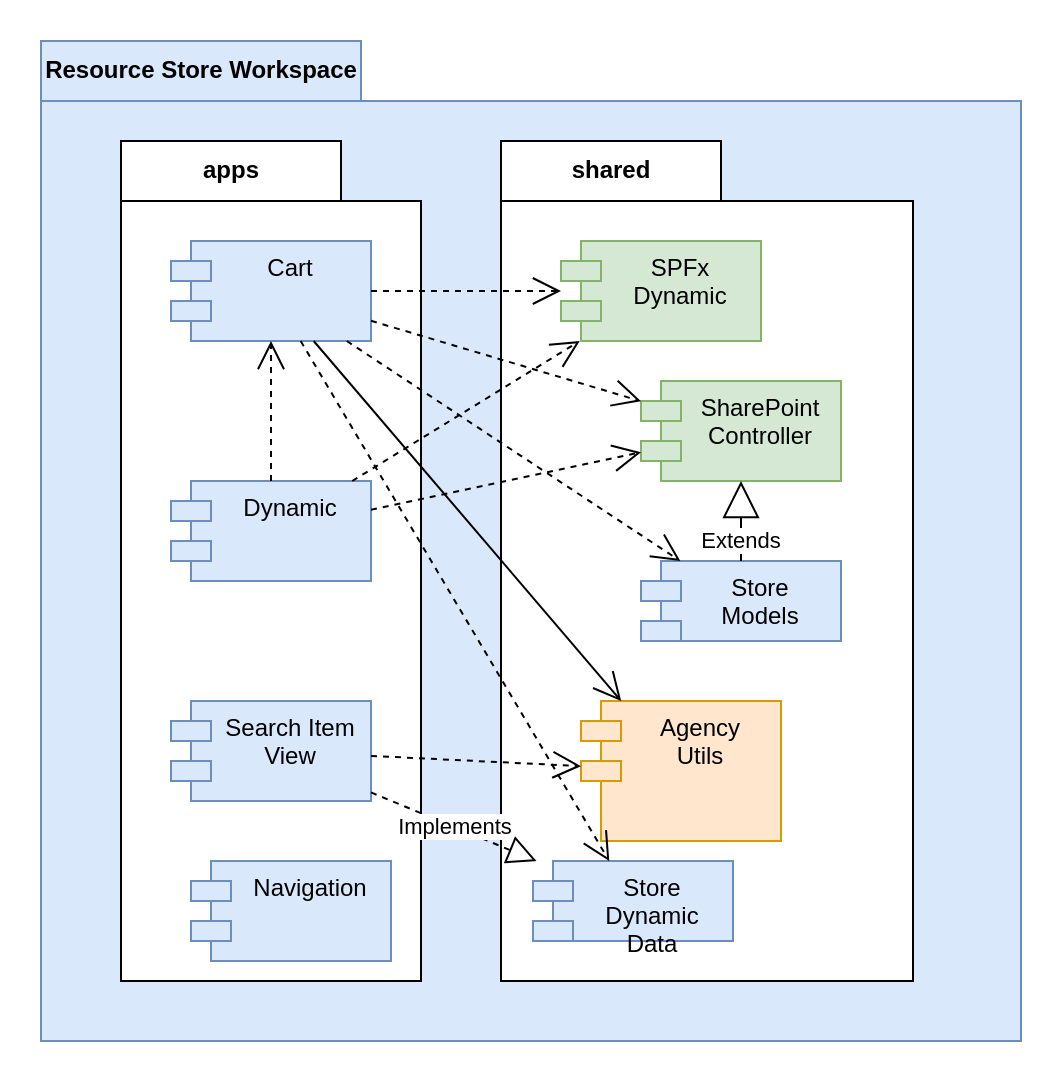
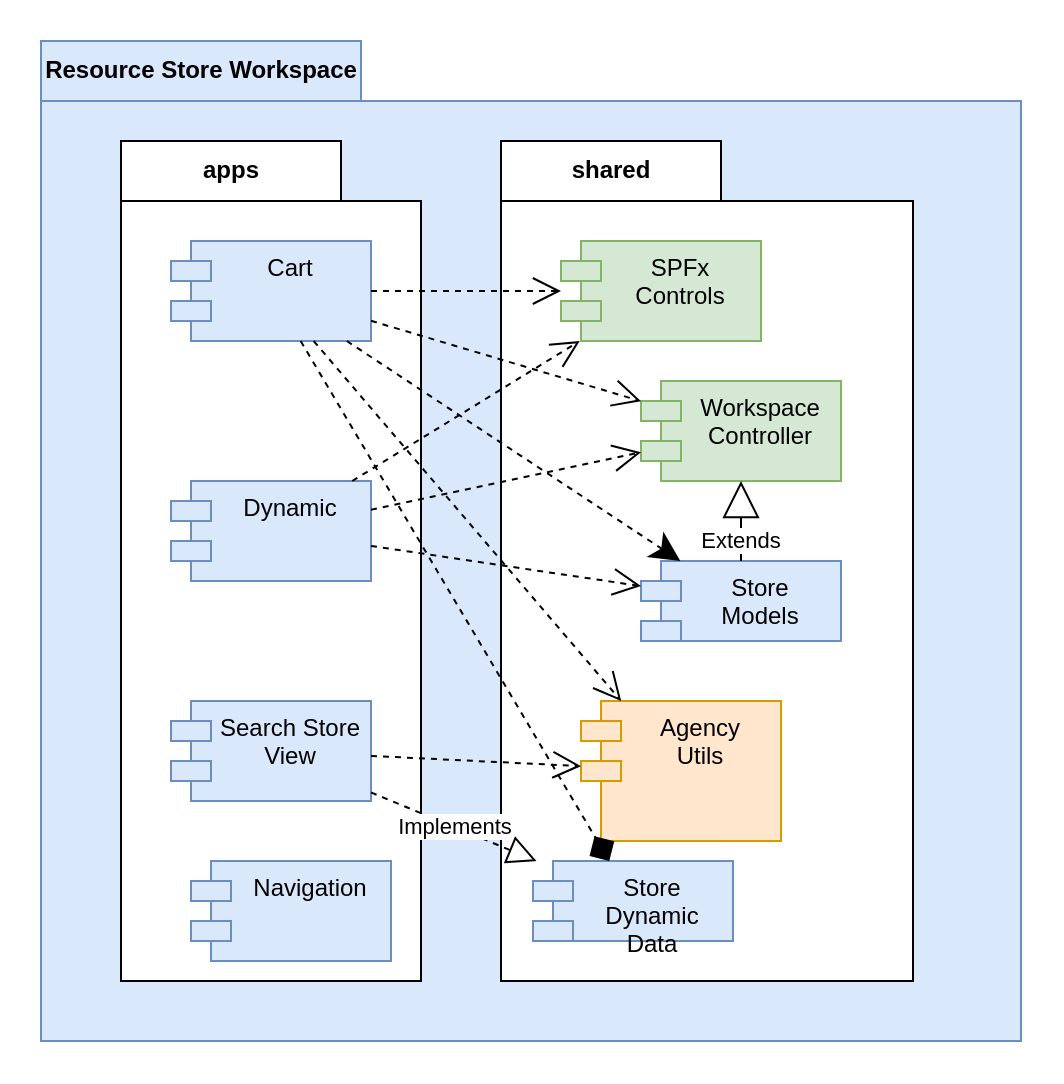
  <mxCell id="0" />
  <mxCell id="1" parent="0" />
  <mxCell id="2" value="Resource Store Workspace" style="shape=folder;fontStyle=1;tabWidth=160;tabHeight=30;tabPosition=left;html=1;boundedLbl=1;labelInHeader=1;container=1;collapsible=0;recursiveResize=0;fillColor=#dae8fc;strokeColor=#6c8ebf;" vertex="1" parent="1"><mxGeometry x="20" y="20" width="490" height="500" as="geometry" /></mxCell>
  <mxCell id="3" value="apps" style="shape=folder;fontStyle=1;tabWidth=110;tabHeight=30;tabPosition=left;html=1;boundedLbl=1;labelInHeader=1;container=1;collapsible=0;recursiveResize=0;" vertex="1" parent="2"><mxGeometry x="40" y="50" width="150" height="420" as="geometry" /></mxCell>
  <mxCell id="4" value="Navigation" style="shape=module;align=left;spacingLeft=20;align=center;verticalAlign=top;fillColor=#dae8fc;strokeColor=#6c8ebf;" vertex="1" parent="3"><mxGeometry x="35" y="360" width="100" height="50" as="geometry" /></mxCell>
  <mxCell id="5" value="Cart" style="shape=module;align=left;spacingLeft=20;align=center;verticalAlign=top;fillColor=#dae8fc;strokeColor=#6c8ebf;" vertex="1" parent="3"><mxGeometry x="25" y="50" width="100" height="50" as="geometry" /></mxCell>
- <mxCell id="6" value="Search Item&#10;View" style="shape=module;align=left;spacingLeft=20;align=center;verticalAlign=top;fillColor=#dae8fc;strokeColor=#6c8ebf;" vertex="1" parent="3"><mxGeometry x="25" y="280" width="100" height="50" as="geometry" /></mxCell>
+ <mxCell id="6" value="Search Store&#10;View" style="shape=module;align=left;spacingLeft=20;align=center;verticalAlign=top;fillColor=#dae8fc;strokeColor=#6c8ebf;" vertex="1" parent="3"><mxGeometry x="25" y="280" width="100" height="50" as="geometry" /></mxCell>
  <mxCell id="7" value="Dynamic" style="shape=module;align=left;spacingLeft=20;align=center;verticalAlign=top;fillColor=#dae8fc;strokeColor=#6c8ebf;" vertex="1" parent="3"><mxGeometry x="25" y="170" width="100" height="50" as="geometry" /></mxCell>
  <mxCell id="8" value="shared" style="shape=folder;fontStyle=1;tabWidth=110;tabHeight=30;tabPosition=left;html=1;boundedLbl=1;labelInHeader=1;container=1;collapsible=0;recursiveResize=0;" vertex="1" parent="2"><mxGeometry x="230" y="50" width="206" height="420" as="geometry" /></mxCell>
- <mxCell id="9" value="SharePoint&#10;Controller" style="shape=module;align=left;spacingLeft=20;align=center;verticalAlign=top;fillColor=#d5e8d4;strokeColor=#82b366;" vertex="1" parent="8"><mxGeometry x="70" y="120" width="100" height="50" as="geometry" /></mxCell>
+ <mxCell id="9" value="Workspace&#10;Controller" style="shape=module;align=left;spacingLeft=20;align=center;verticalAlign=top;fillColor=#d5e8d4;strokeColor=#82b366;" vertex="1" parent="8"><mxGeometry x="70" y="120" width="100" height="50" as="geometry" /></mxCell>
  <mxCell id="10" value="Agency&#10;Utils" style="shape=module;align=left;spacingLeft=20;align=center;verticalAlign=top;fillColor=#ffe6cc;strokeColor=#d79b00;" vertex="1" parent="8"><mxGeometry x="40" y="280" width="100" height="70" as="geometry" /></mxCell>
  <mxCell id="11" value="Store&#10;Dynamic&#10;Data" style="shape=module;align=left;spacingLeft=20;align=center;verticalAlign=top;fillColor=#dae8fc;strokeColor=#6c8ebf;" vertex="1" parent="8"><mxGeometry x="16" y="360" width="100" height="40" as="geometry" /></mxCell>
  <mxCell id="12" value="Store&#10;Models" style="shape=module;align=left;spacingLeft=20;align=center;verticalAlign=top;fillColor=#dae8fc;strokeColor=#6c8ebf;" vertex="1" parent="8"><mxGeometry x="70" y="210" width="100" height="40" as="geometry" /></mxCell>
  <mxCell id="13" value="Extends" style="endArrow=block;endSize=16;endFill=0;html=1;" edge="1" parent="8" source="12" target="9"><mxGeometry x="-0.5" width="160" relative="1" as="geometry"><mxPoint x="166" y="260" as="sourcePoint" /><mxPoint x="326" y="260" as="targetPoint" /><mxPoint as="offset" /></mxGeometry></mxCell>
  <mxCell id="14" value="Implements" style="endArrow=block;dashed=1;endFill=0;endSize=12;html=1;" edge="1" parent="2" source="6" target="11"><mxGeometry width="160" relative="1" as="geometry"><mxPoint x="460" y="260" as="sourcePoint" /><mxPoint x="620" y="260" as="targetPoint" /></mxGeometry></mxCell>
- <mxCell id="15" value="" style="endArrow=open;endSize=12;dashed=1;html=1;" edge="1" parent="2" source="5" target="11"><mxGeometry width="160" relative="1" as="geometry"><mxPoint x="390" y="310" as="sourcePoint" /><mxPoint x="300" y="240" as="targetPoint" /></mxGeometry></mxCell>
- <mxCell id="16" value="" style="endArrow=open;endSize=12;dashed=0;html=1;" edge="1" parent="2" source="5" target="10"><mxGeometry width="160" relative="1" as="geometry"><mxPoint x="390" y="310" as="sourcePoint" /><mxPoint x="550" y="310" as="targetPoint" /></mxGeometry></mxCell>
+ <mxCell id="15" value="" style="endArrow=diamond;endSize=12;dashed=1;html=1;" edge="1" parent="2" source="5" target="11"><mxGeometry width="160" relative="1" as="geometry"><mxPoint x="390" y="310" as="sourcePoint" /><mxPoint x="300" y="240" as="targetPoint" /></mxGeometry></mxCell>
+ <mxCell id="16" value="" style="endArrow=open;endSize=12;dashed=1;html=1;" edge="1" parent="2" source="5" target="10"><mxGeometry width="160" relative="1" as="geometry"><mxPoint x="390" y="310" as="sourcePoint" /><mxPoint x="550" y="310" as="targetPoint" /></mxGeometry></mxCell>
  <mxCell id="17" value="" style="endArrow=open;endSize=12;dashed=1;html=1;" edge="1" parent="2" source="6" target="10"><mxGeometry width="160" relative="1" as="geometry"><mxPoint x="390" y="310" as="sourcePoint" /><mxPoint x="550" y="310" as="targetPoint" /></mxGeometry></mxCell>
  <mxCell id="18" value="" style="endArrow=open;endSize=12;dashed=1;html=1;" edge="1" parent="2" source="5" target="9"><mxGeometry width="160" relative="1" as="geometry"><mxPoint x="390" y="310" as="sourcePoint" /><mxPoint x="550" y="310" as="targetPoint" /></mxGeometry></mxCell>
- <mxCell id="19" value="" style="endArrow=open;endSize=12;dashed=1;html=1;" edge="1" parent="2" source="5" target="12"><mxGeometry width="160" relative="1" as="geometry"><mxPoint x="220" y="670" as="sourcePoint" /><mxPoint x="380" y="670" as="targetPoint" /></mxGeometry></mxCell>
- <mxCell id="20" value="" style="endArrow=open;endSize=12;dashed=1;html=1;" edge="1" parent="2" source="7" target="5"><mxGeometry width="160" relative="1" as="geometry"><mxPoint x="350" y="350" as="sourcePoint" /><mxPoint x="510" y="350" as="targetPoint" /></mxGeometry></mxCell>
+ <mxCell id="19" value="" style="endArrow=classic;endSize=12;dashed=1;html=1;" edge="1" parent="2" source="5" target="12"><mxGeometry width="160" relative="1" as="geometry"><mxPoint x="220" y="670" as="sourcePoint" /><mxPoint x="380" y="670" as="targetPoint" /></mxGeometry></mxCell>
+ <mxCell id="20" value="" style="endArrow=open;endSize=12;dashed=1;html=1;" edge="1" parent="2" source="7" target="12"><mxGeometry width="160" relative="1" as="geometry"><mxPoint x="350" y="350" as="sourcePoint" /><mxPoint x="510" y="350" as="targetPoint" /></mxGeometry></mxCell>
  <mxCell id="21" value="" style="endArrow=open;endSize=12;dashed=1;html=1;" edge="1" parent="2" source="7" target="9"><mxGeometry width="160" relative="1" as="geometry"><mxPoint x="350" y="350" as="sourcePoint" /><mxPoint x="510" y="350" as="targetPoint" /></mxGeometry></mxCell>
- <mxCell id="22" value="SPFx&#10;Dynamic" style="shape=module;align=left;spacingLeft=20;align=center;verticalAlign=top;fillColor=#d5e8d4;strokeColor=#82b366;" vertex="1" parent="1"><mxGeometry x="280" y="120" width="100" height="50" as="geometry" /></mxCell>
+ <mxCell id="22" value="SPFx&#10;Controls" style="shape=module;align=left;spacingLeft=20;align=center;verticalAlign=top;fillColor=#d5e8d4;strokeColor=#82b366;" vertex="1" parent="1"><mxGeometry x="280" y="120" width="100" height="50" as="geometry" /></mxCell>
  <mxCell id="23" value="" style="endArrow=open;endSize=12;dashed=1;html=1;" edge="1" parent="1" source="5" target="22"><mxGeometry width="160" relative="1" as="geometry"><mxPoint x="410" y="410" as="sourcePoint" /><mxPoint x="570" y="410" as="targetPoint" /></mxGeometry></mxCell>
  <mxCell id="24" value="" style="endArrow=open;endSize=12;dashed=1;html=1;" edge="1" parent="1" source="7" target="22"><mxGeometry width="160" relative="1" as="geometry"><mxPoint x="370" y="370" as="sourcePoint" /><mxPoint x="530" y="370" as="targetPoint" /></mxGeometry></mxCell>
